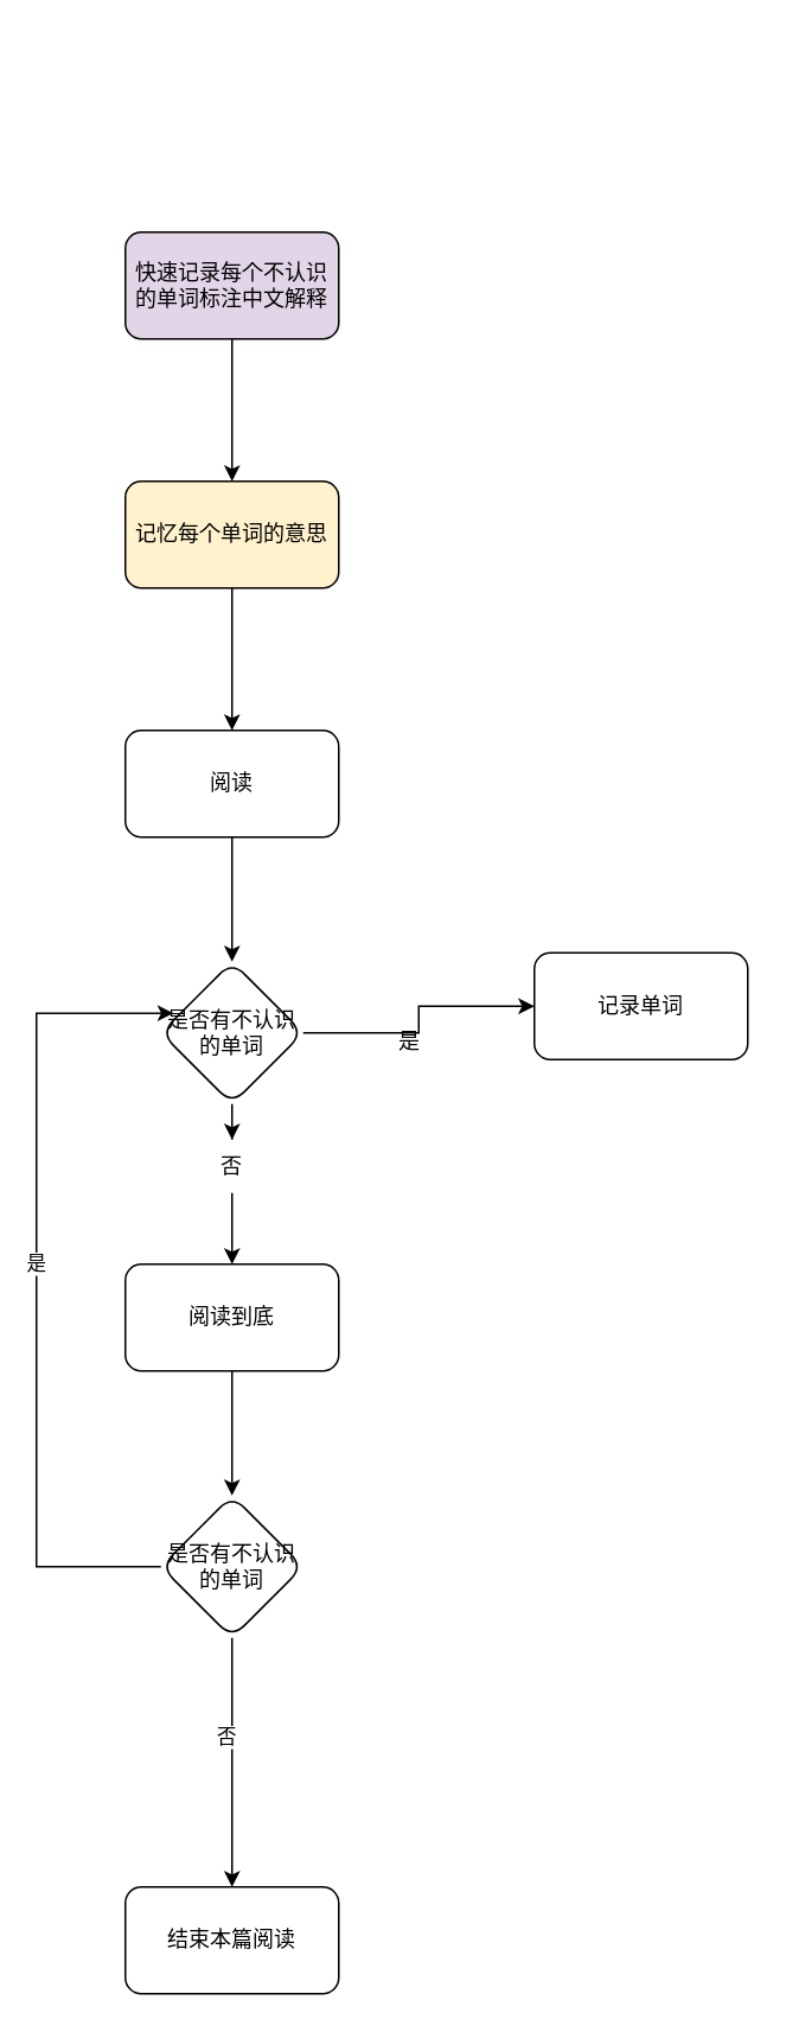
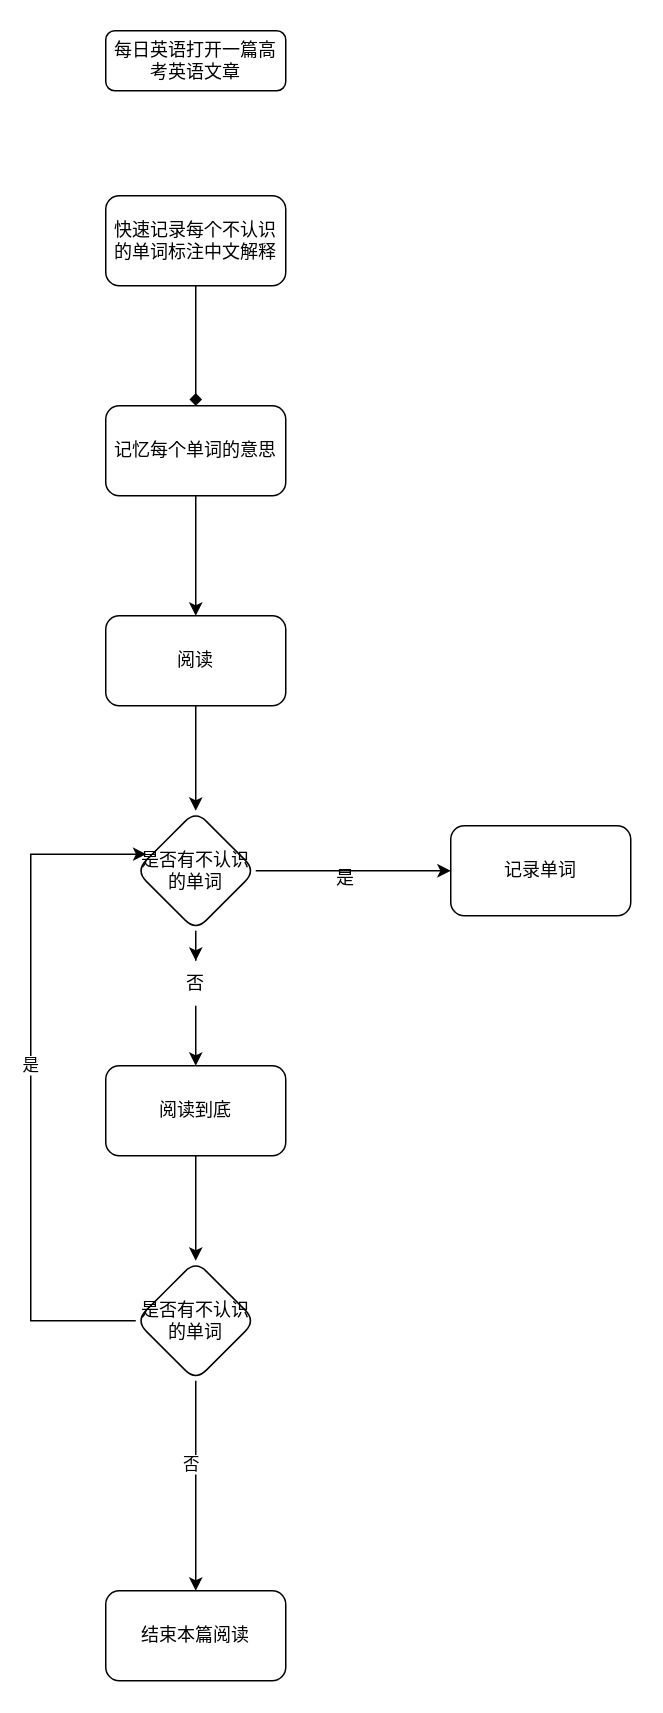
  <mxCell id="0" />
  <mxCell id="1" parent="0" />
- <mxCell id="3" value="" style="edgeStyle=orthogonalEdgeStyle;rounded=0;orthogonalLoop=1;jettySize=auto;html=1;" edge="1" parent="1" source="4" target="6"><mxGeometry relative="1" as="geometry" /></mxCell>
- <mxCell id="4" value="快速记录每个不认识的单词标注中文解释" style="whiteSpace=wrap;html=1;rounded=1;glass=0;strokeWidth=1;shadow=0;fillColor=#e1d5e7;" vertex="1" parent="1"><mxGeometry x="70" y="130" width="120" height="60" as="geometry" /></mxCell>
+ <mxCell id="2" value="每日英语打开一篇高考英语文章" style="rounded=1;whiteSpace=wrap;html=1;fontSize=12;glass=0;strokeWidth=1;shadow=0;" parent="1" vertex="1"><mxGeometry x="70" y="20" width="120" height="40" as="geometry" /></mxCell>
+ <mxCell id="3" value="" style="edgeStyle=orthogonalEdgeStyle;rounded=0;orthogonalLoop=1;jettySize=auto;html=1;endArrow=diamond;" edge="1" parent="1" source="4" target="6"><mxGeometry relative="1" as="geometry" /></mxCell>
+ <mxCell id="4" value="快速记录每个不认识的单词标注中文解释" style="whiteSpace=wrap;html=1;rounded=1;glass=0;strokeWidth=1;shadow=0;" vertex="1" parent="1"><mxGeometry x="70" y="130" width="120" height="60" as="geometry" /></mxCell>
  <mxCell id="5" value="" style="edgeStyle=orthogonalEdgeStyle;rounded=0;orthogonalLoop=1;jettySize=auto;html=1;" edge="1" parent="1" source="6" target="8"><mxGeometry relative="1" as="geometry" /></mxCell>
- <mxCell id="6" value="记忆每个单词的意思" style="whiteSpace=wrap;html=1;rounded=1;glass=0;strokeWidth=1;shadow=0;fillColor=#fff2cc;" vertex="1" parent="1"><mxGeometry x="70" y="270" width="120" height="60" as="geometry" /></mxCell>
+ <mxCell id="6" value="记忆每个单词的意思" style="whiteSpace=wrap;html=1;rounded=1;glass=0;strokeWidth=1;shadow=0;" vertex="1" parent="1"><mxGeometry x="70" y="270" width="120" height="60" as="geometry" /></mxCell>
  <mxCell id="7" value="" style="edgeStyle=orthogonalEdgeStyle;rounded=0;orthogonalLoop=1;jettySize=auto;html=1;" edge="1" parent="1" source="8" target="11"><mxGeometry relative="1" as="geometry" /></mxCell>
  <mxCell id="8" value="阅读" style="whiteSpace=wrap;html=1;rounded=1;glass=0;strokeWidth=1;shadow=0;" vertex="1" parent="1"><mxGeometry x="70" y="410" width="120" height="60" as="geometry" /></mxCell>
  <mxCell id="9" value="" style="edgeStyle=orthogonalEdgeStyle;rounded=0;orthogonalLoop=1;jettySize=auto;html=1;" edge="1" parent="1" source="11" target="12"><mxGeometry relative="1" as="geometry" /></mxCell>
  <mxCell id="10" value="" style="edgeStyle=orthogonalEdgeStyle;rounded=0;orthogonalLoop=1;jettySize=auto;html=1;" edge="1" parent="1" source="17" target="14"><mxGeometry relative="1" as="geometry" /></mxCell>
  <mxCell id="11" value="是否有不认识的单词" style="rhombus;whiteSpace=wrap;html=1;rounded=1;glass=0;strokeWidth=1;shadow=0;" vertex="1" parent="1"><mxGeometry x="90" y="540" width="80" height="80" as="geometry" /></mxCell>
- <mxCell id="12" value="记录单词" style="whiteSpace=wrap;html=1;rounded=1;glass=0;strokeWidth=1;shadow=0;" vertex="1" parent="1"><mxGeometry x="300" y="535" width="120" height="60" as="geometry" /></mxCell>
+ <mxCell id="12" value="记录单词" style="whiteSpace=wrap;html=1;rounded=1;glass=0;strokeWidth=1;shadow=0;" vertex="1" parent="1"><mxGeometry x="300" y="550" width="120" height="60" as="geometry" /></mxCell>
  <mxCell id="13" value="" style="edgeStyle=orthogonalEdgeStyle;rounded=0;orthogonalLoop=1;jettySize=auto;html=1;" edge="1" parent="1" source="14" target="23"><mxGeometry relative="1" as="geometry" /></mxCell>
  <mxCell id="14" value="阅读到底" style="whiteSpace=wrap;html=1;rounded=1;glass=0;strokeWidth=1;shadow=0;" vertex="1" parent="1"><mxGeometry x="70" y="710" width="120" height="60" as="geometry" /></mxCell>
  <mxCell id="15" value="" style="edgeStyle=orthogonalEdgeStyle;rounded=0;orthogonalLoop=1;jettySize=auto;html=1;" edge="1" parent="1" source="11" target="17"><mxGeometry relative="1" as="geometry"><mxPoint x="130" y="620" as="sourcePoint" /><mxPoint x="130" y="690" as="targetPoint" /></mxGeometry></mxCell>
  <mxCell id="16" style="edgeStyle=orthogonalEdgeStyle;rounded=0;orthogonalLoop=1;jettySize=auto;html=1;exitX=0.5;exitY=1;exitDx=0;exitDy=0;" edge="1" parent="1" source="17"><mxGeometry relative="1" as="geometry"><mxPoint x="130.474" y="670" as="targetPoint" /></mxGeometry></mxCell>
  <mxCell id="17" value="否" style="text;html=1;strokeColor=none;fillColor=none;align=center;verticalAlign=middle;whiteSpace=wrap;rounded=0;" vertex="1" parent="1"><mxGeometry x="100" y="640" width="60" height="30" as="geometry" /></mxCell>
  <mxCell id="18" value="是" style="text;html=1;strokeColor=none;fillColor=none;align=center;verticalAlign=middle;whiteSpace=wrap;rounded=0;" vertex="1" parent="1"><mxGeometry x="200" y="570" width="60" height="30" as="geometry" /></mxCell>
  <mxCell id="19" style="edgeStyle=orthogonalEdgeStyle;rounded=0;orthogonalLoop=1;jettySize=auto;html=1;entryX=0.089;entryY=0.362;entryDx=0;entryDy=0;entryPerimeter=0;" edge="1" parent="1" source="23" target="11"><mxGeometry relative="1" as="geometry"><mxPoint x="0" y="580" as="targetPoint" /><Array as="points"><mxPoint x="20" y="880" /><mxPoint x="20" y="569" /></Array></mxGeometry></mxCell>
  <mxCell id="20" value="是" style="edgeLabel;html=1;align=center;verticalAlign=middle;resizable=0;points=[];" vertex="1" connectable="0" parent="19"><mxGeometry x="0.051" y="1" relative="1" as="geometry"><mxPoint as="offset" /></mxGeometry></mxCell>
  <mxCell id="21" value="" style="edgeStyle=orthogonalEdgeStyle;rounded=0;orthogonalLoop=1;jettySize=auto;html=1;" edge="1" parent="1" source="23" target="24"><mxGeometry relative="1" as="geometry"><Array as="points"><mxPoint x="130" y="950" /><mxPoint x="130" y="950" /></Array></mxGeometry></mxCell>
  <mxCell id="22" value="否" style="edgeLabel;html=1;align=center;verticalAlign=middle;resizable=0;points=[];" vertex="1" connectable="0" parent="21"><mxGeometry x="-0.208" y="-4" relative="1" as="geometry"><mxPoint as="offset" /></mxGeometry></mxCell>
  <mxCell id="23" value="是否有不认识的单词" style="rhombus;whiteSpace=wrap;html=1;rounded=1;glass=0;strokeWidth=1;shadow=0;" vertex="1" parent="1"><mxGeometry x="90" y="840" width="80" height="80" as="geometry" /></mxCell>
  <mxCell id="24" value="结束本篇阅读" style="whiteSpace=wrap;html=1;rounded=1;glass=0;strokeWidth=1;shadow=0;" vertex="1" parent="1"><mxGeometry x="70" y="1060" width="120" height="60" as="geometry" /></mxCell>
